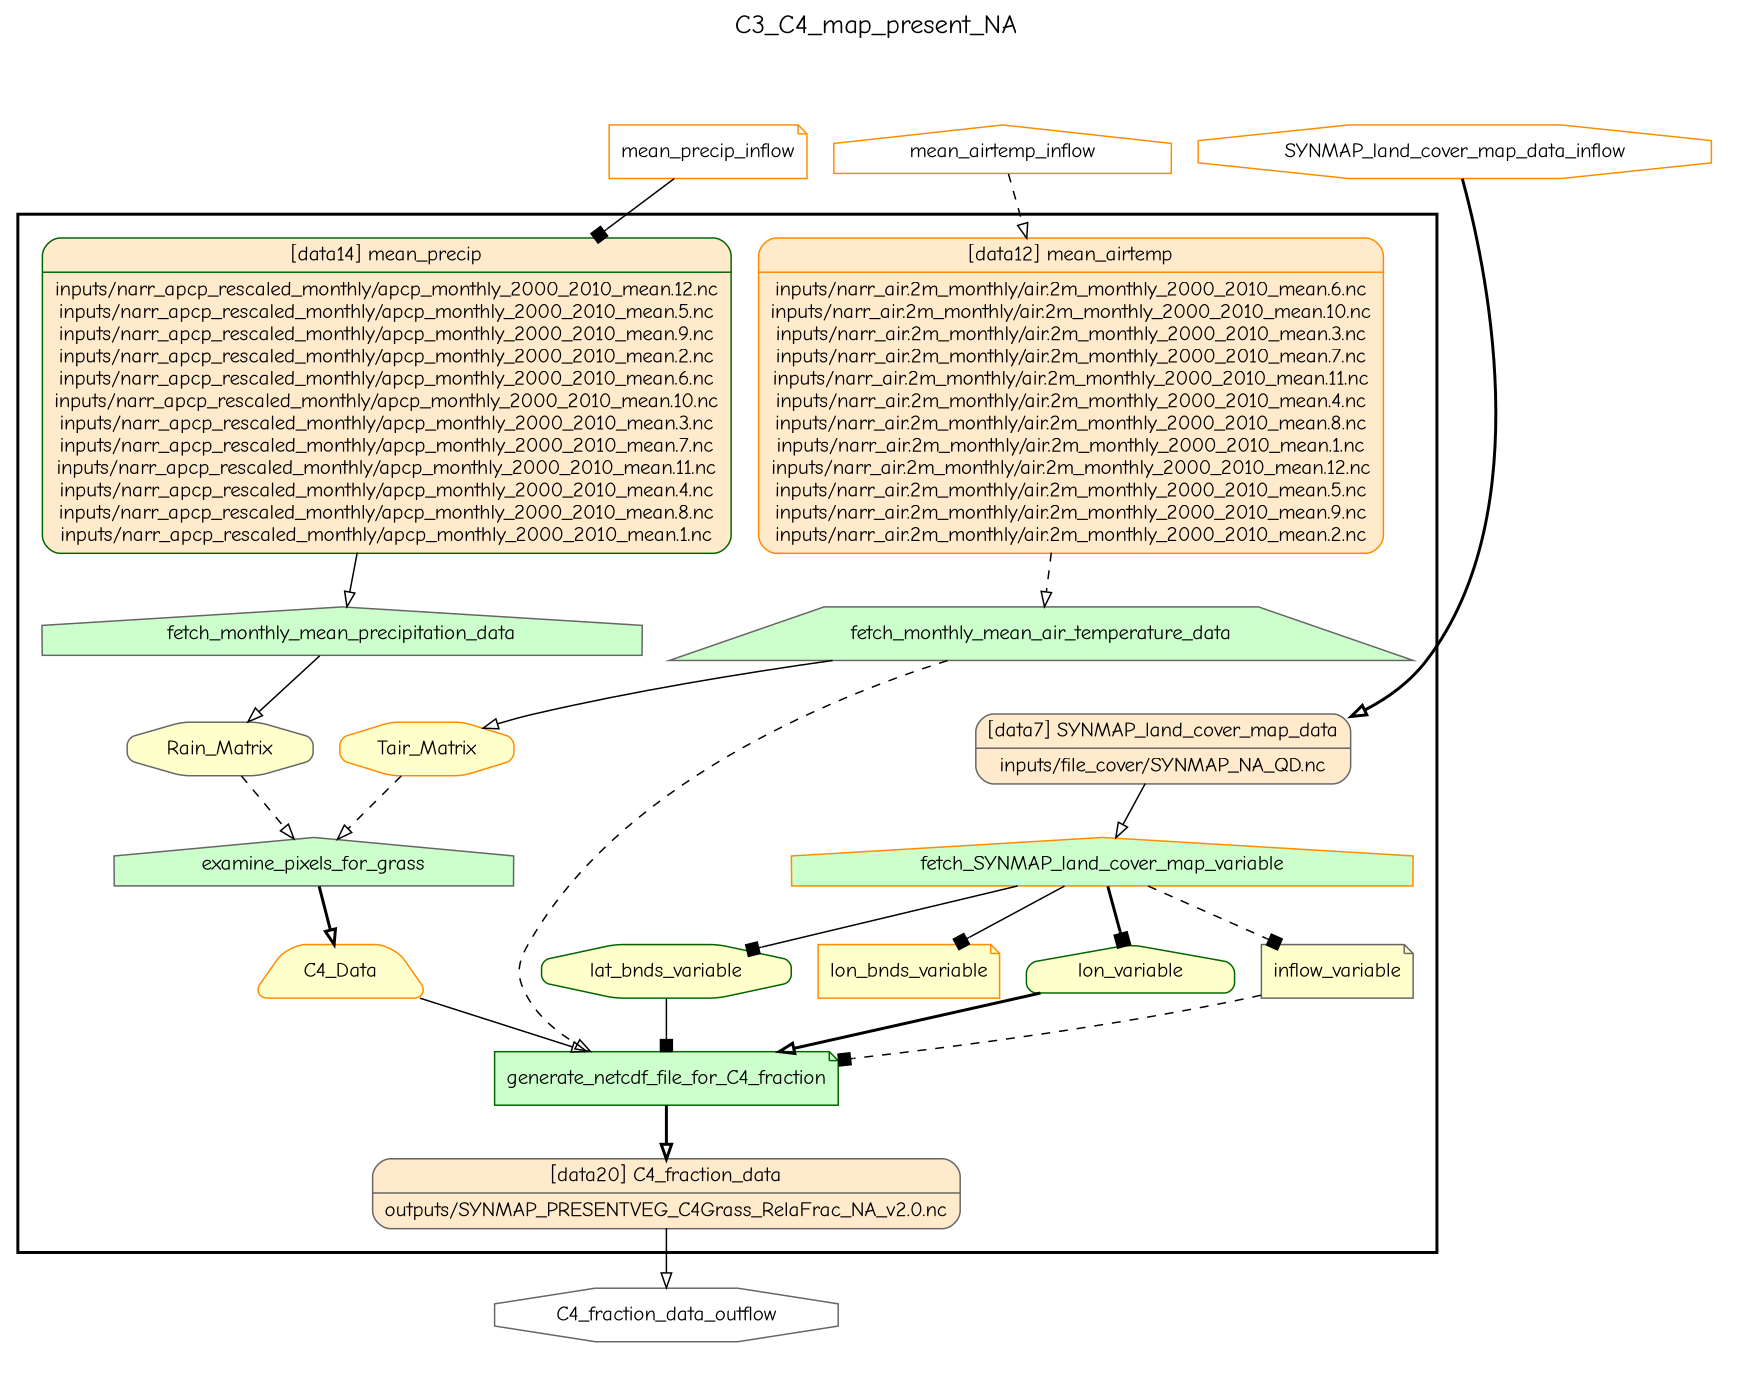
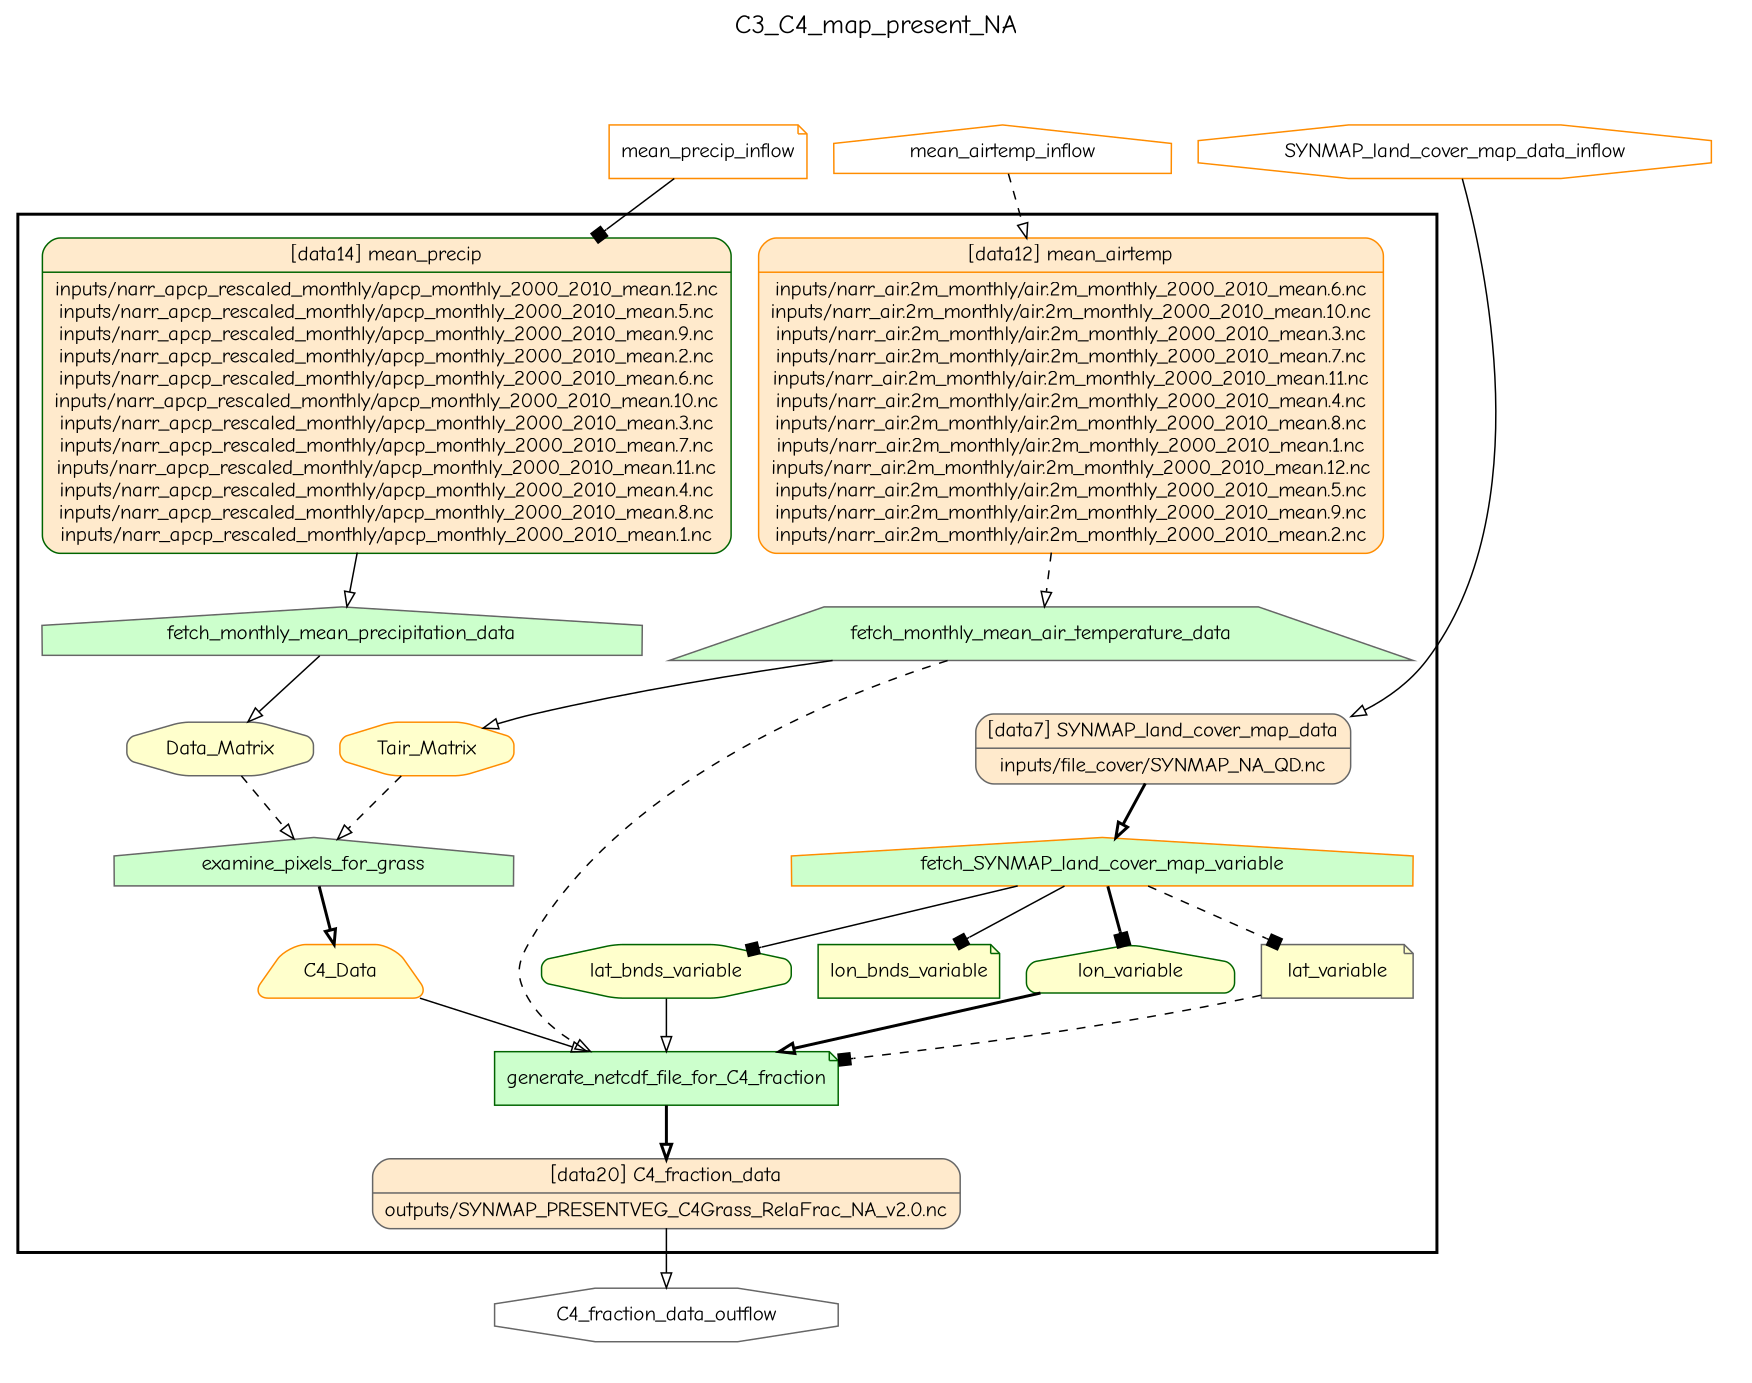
  digraph {
    fontname="Comic Neue"
    fontsize=18
    label=C3_C4_map_present_NA
    labelloc=t
    rankdir=TB
    node [color=gray40 fillcolor="#FFFFCC" fontname="Comic Neue" peripheries=1 shape=house style="rounded,filled"]
    edge [arrowhead=onormal fontname="Comic Neue" style=solid]
    examine_pixels_for_grass [fillcolor="#CCFFCC" style=filled]
    fetch_SYNMAP_land_cover_map_variable [color=darkorange fillcolor="#CCFFCC" style=filled]
    fetch_monthly_mean_precipitation_data [fillcolor="#CCFFCC" style=filled]
    fetch_monthly_mean_air_temperature_data [fillcolor="#CCFFCC" shape=trapezium style=filled]
    generate_netcdf_file_for_C4_fraction [color=darkgreen fillcolor="#CCFFCC" shape=note style=filled]
    lon_variable [color=darkgreen]
-   lat_variable [shape=note label=inflow_variable]
-   lon_bnds_variable [color=darkorange shape=note]
+   lat_variable [shape=note]
+   lon_bnds_variable [color=darkgreen shape=note]
    lat_bnds_variable [color=darkgreen shape=octagon]
    Tair_Matrix [color=darkorange shape=octagon]
-   Rain_Matrix [shape=octagon]
+   Rain_Matrix [shape=octagon label=Data_Matrix]
    C4_Data [color=darkorange shape=trapezium]
    n13 [fillcolor="#FFEACC" label="{<f0> [data7] SYNMAP_land_cover_map_data |<f1>inputs/file_cover/SYNMAP_NA_QD.nc\n}" rankdir=LR shape=record]
    n14 [color=darkorange fillcolor="#FFEACC" label="{<f0> [data12] mean_airtemp |<f1>inputs/narr_air.2m_monthly/air.2m_monthly_2000_2010_mean.6.nc\ninputs/narr_air.2m_monthly/air.2m_monthly_2000_2010_mean.10.nc\ninputs/narr_air.2m_monthly/air.2m_monthly_2000_2010_mean.3.nc\ninputs/narr_air.2m_monthly/air.2m_monthly_2000_2010_mean.7.nc\ninputs/narr_air.2m_monthly/air.2m_monthly_2000_2010_mean.11.nc\ninputs/narr_air.2m_monthly/air.2m_monthly_2000_2010_mean.4.nc\ninputs/narr_air.2m_monthly/air.2m_monthly_2000_2010_mean.8.nc\ninputs/narr_air.2m_monthly/air.2m_monthly_2000_2010_mean.1.nc\ninputs/narr_air.2m_monthly/air.2m_monthly_2000_2010_mean.12.nc\ninputs/narr_air.2m_monthly/air.2m_monthly_2000_2010_mean.5.nc\ninputs/narr_air.2m_monthly/air.2m_monthly_2000_2010_mean.9.nc\ninputs/narr_air.2m_monthly/air.2m_monthly_2000_2010_mean.2.nc\n}" rankdir=LR shape=record]
    n15 [color=darkgreen fillcolor="#FFEACC" label="{<f0> [data14] mean_precip |<f1>inputs/narr_apcp_rescaled_monthly/apcp_monthly_2000_2010_mean.12.nc\ninputs/narr_apcp_rescaled_monthly/apcp_monthly_2000_2010_mean.5.nc\ninputs/narr_apcp_rescaled_monthly/apcp_monthly_2000_2010_mean.9.nc\ninputs/narr_apcp_rescaled_monthly/apcp_monthly_2000_2010_mean.2.nc\ninputs/narr_apcp_rescaled_monthly/apcp_monthly_2000_2010_mean.6.nc\ninputs/narr_apcp_rescaled_monthly/apcp_monthly_2000_2010_mean.10.nc\ninputs/narr_apcp_rescaled_monthly/apcp_monthly_2000_2010_mean.3.nc\ninputs/narr_apcp_rescaled_monthly/apcp_monthly_2000_2010_mean.7.nc\ninputs/narr_apcp_rescaled_monthly/apcp_monthly_2000_2010_mean.11.nc\ninputs/narr_apcp_rescaled_monthly/apcp_monthly_2000_2010_mean.4.nc\ninputs/narr_apcp_rescaled_monthly/apcp_monthly_2000_2010_mean.8.nc\ninputs/narr_apcp_rescaled_monthly/apcp_monthly_2000_2010_mean.1.nc\n}" rankdir=LR shape=record]
    n16 [fillcolor="#FFEACC" label="{<f0> [data20] C4_fraction_data |<f1>outputs/SYNMAP_PRESENTVEG_C4Grass_RelaFrac_NA_v2.0.nc\n}" rankdir=LR shape=record]
    C4_fraction_data_outflow [fillcolor="#FFFFFF" shape=octagon width=0.2 style=""]
    SYNMAP_land_cover_map_data_inflow [color=darkorange fillcolor="#FFFFFF" shape=octagon width=0.2 style=""]
    mean_airtemp_inflow [color=darkorange fillcolor="#FFFFFF" width=0.2 style=""]
    mean_precip_inflow [color=darkorange fillcolor="#FFFFFF" shape=note width=0.2 style=""]
    subgraph cluster_1 {
      color=black
      label=""
      penwidth=2
      subgraph cluster_2 {
        color=white
        label=""
        penwidth=2
        examine_pixels_for_grass
        fetch_SYNMAP_land_cover_map_variable
        fetch_monthly_mean_precipitation_data
        fetch_monthly_mean_air_temperature_data
        generate_netcdf_file_for_C4_fraction
        lon_variable
        lat_variable
        lon_bnds_variable
        lat_bnds_variable
        Tair_Matrix
        Rain_Matrix
        C4_Data
        n13
        n14
        n15
        n16
      }
    }
    subgraph cluster_3 {
      color=white
      label=""
      penwidth=2
      subgraph cluster_4 {
        color=white
        label=""
        penwidth=2
        C4_fraction_data_outflow
      }
    }
    subgraph cluster_5 {
      color=white
      label=""
      penwidth=2
      subgraph cluster_6 {
        color=white
        label=""
        penwidth=2
        SYNMAP_land_cover_map_data_inflow
        mean_airtemp_inflow
        mean_precip_inflow
      }
    }
    examine_pixels_for_grass -> C4_Data [style=bold]
    fetch_SYNMAP_land_cover_map_variable -> lon_variable [arrowhead=box style=bold]
    fetch_SYNMAP_land_cover_map_variable -> lat_variable [arrowhead=box style=dashed]
    fetch_SYNMAP_land_cover_map_variable -> lon_bnds_variable [arrowhead=box]
    fetch_SYNMAP_land_cover_map_variable -> lat_bnds_variable [arrowhead=box]
    fetch_monthly_mean_precipitation_data -> Rain_Matrix
    fetch_monthly_mean_air_temperature_data -> generate_netcdf_file_for_C4_fraction [style=dashed]
    fetch_monthly_mean_air_temperature_data -> Tair_Matrix
    generate_netcdf_file_for_C4_fraction -> n16 [style=bold]
    lon_variable -> generate_netcdf_file_for_C4_fraction [style=bold]
    lat_variable -> generate_netcdf_file_for_C4_fraction [arrowhead=box style=dashed]
-   lat_bnds_variable -> generate_netcdf_file_for_C4_fraction [arrowhead=box]
+   lat_bnds_variable -> generate_netcdf_file_for_C4_fraction
    Tair_Matrix -> examine_pixels_for_grass [style=dashed]
    Rain_Matrix -> examine_pixels_for_grass [style=dashed]
    C4_Data -> generate_netcdf_file_for_C4_fraction
-   n13 -> fetch_SYNMAP_land_cover_map_variable
+   n13 -> fetch_SYNMAP_land_cover_map_variable [style=bold]
    n14 -> fetch_monthly_mean_air_temperature_data [style=dashed]
    n15 -> fetch_monthly_mean_precipitation_data
    n16 -> C4_fraction_data_outflow
-   SYNMAP_land_cover_map_data_inflow -> n13 [style=bold]
+   SYNMAP_land_cover_map_data_inflow -> n13
    mean_airtemp_inflow -> n14 [style=dashed]
    mean_precip_inflow -> n15 [arrowhead=box]
  }
